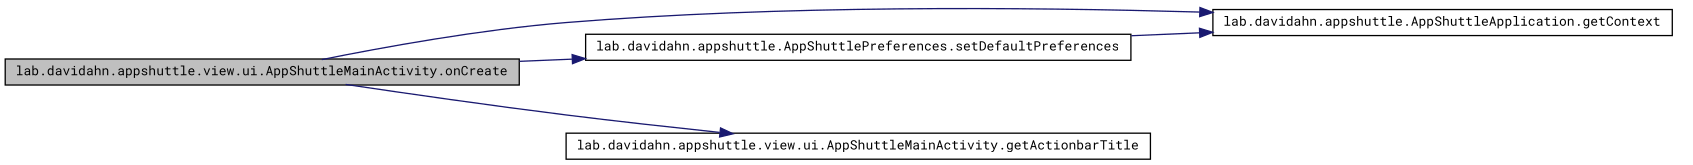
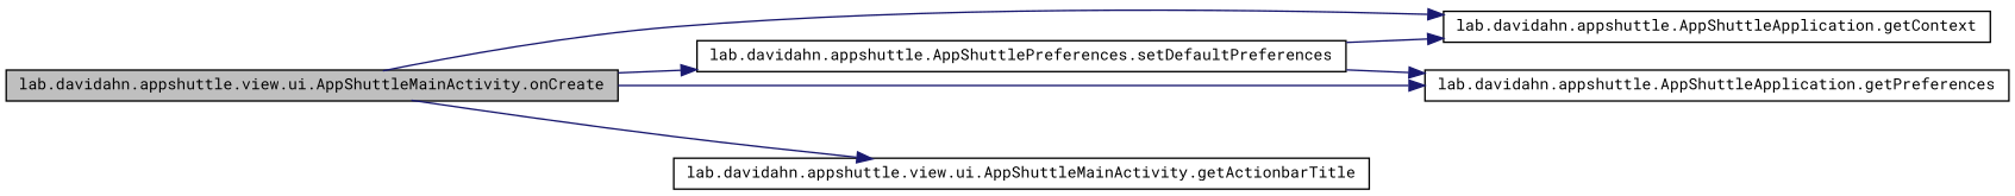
  digraph {
    rankdir=LR
    fontname="Roboto Mono"
    node [color=black fillcolor=white fontname="Roboto Mono" fontsize=10 shape=record style=filled]
    edge [color=midnightblue fontname="Roboto Mono" fontsize=10 labelfontname=Helvetica labelfontsize=10 style=solid]
    n1 [fillcolor=grey75 fontcolor=black height=0.2 label="lab.davidahn.appshuttle.view.ui.AppShuttleMainActivity.onCreate" width=0.4]
    n2 [height=0.2 label="lab.davidahn.appshuttle.AppShuttlePreferences.setDefaultPreferences" width=0.4]
    n3 [height=0.2 label="lab.davidahn.appshuttle.AppShuttleApplication.getContext" width=0.4]
+   n4 [height=0.2 label="lab.davidahn.appshuttle.AppShuttleApplication.getPreferences" width=0.4]
    n5 [height=0.2 label="lab.davidahn.appshuttle.view.ui.AppShuttleMainActivity.getActionbarTitle" width=0.4]
    n1 -> n2
    n1 -> n3
+   n1 -> n4
    n1 -> n5
    n2 -> n3
+   n2 -> n4
  }
